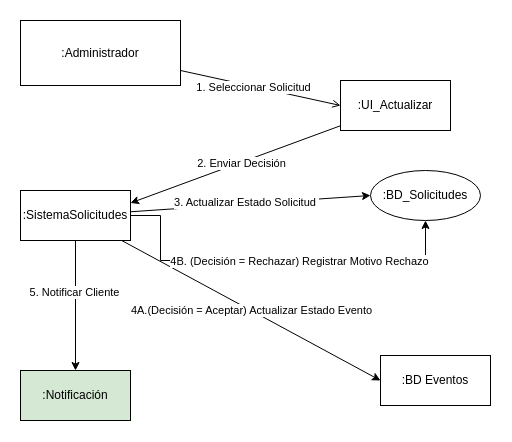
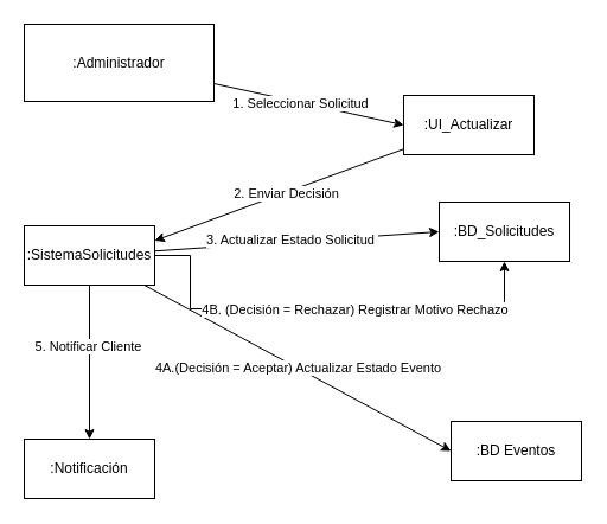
  <mxCell id="0" />
  <mxCell id="1" parent="0" />
- <mxCell id="2" style="rounded=0;orthogonalLoop=1;jettySize=auto;html=1;entryX=0;entryY=0.5;entryDx=0;entryDy=0;endArrow=open;" edge="1" parent="1" source="4" target="7"><mxGeometry relative="1" as="geometry" /></mxCell>
+ <mxCell id="2" style="rounded=0;orthogonalLoop=1;jettySize=auto;html=1;entryX=0;entryY=0.5;entryDx=0;entryDy=0;" edge="1" parent="1" source="4" target="7"><mxGeometry relative="1" as="geometry" /></mxCell>
  <mxCell id="3" value="1. Seleccionar Solicitud" style="edgeLabel;html=1;align=center;verticalAlign=middle;resizable=0;points=[];" vertex="1" connectable="0" parent="2"><mxGeometry x="-0.091" y="-1" relative="1" as="geometry"><mxPoint as="offset" /></mxGeometry></mxCell>
  <mxCell id="4" value=":Administrador" style="html=1;whiteSpace=wrap;" vertex="1" parent="1"><mxGeometry x="20" y="20" width="160" height="65" as="geometry" /></mxCell>
  <mxCell id="5" style="rounded=0;orthogonalLoop=1;jettySize=auto;html=1;entryX=1;entryY=0.25;entryDx=0;entryDy=0;" edge="1" parent="1" source="7" target="16"><mxGeometry relative="1" as="geometry" /></mxCell>
  <mxCell id="6" value="2. Enviar Decisión" style="edgeLabel;html=1;align=center;verticalAlign=middle;resizable=0;points=[];" vertex="1" connectable="0" parent="5"><mxGeometry x="-0.064" y="1" relative="1" as="geometry"><mxPoint x="-1" as="offset" /></mxGeometry></mxCell>
  <mxCell id="7" value=":UI_Actualizar" style="html=1;whiteSpace=wrap;" vertex="1" parent="1"><mxGeometry x="340" y="80" width="110" height="50" as="geometry" /></mxCell>
  <mxCell id="8" style="rounded=0;orthogonalLoop=1;jettySize=auto;html=1;entryX=0;entryY=0.5;entryDx=0;entryDy=0;" edge="1" parent="1" source="16" target="17"><mxGeometry relative="1" as="geometry" /></mxCell>
  <mxCell id="9" value="3. Actualizar Estado Solicitud&amp;nbsp;" style="edgeLabel;html=1;align=center;verticalAlign=middle;resizable=0;points=[];" vertex="1" connectable="0" parent="8"><mxGeometry x="-0.033" y="2" relative="1" as="geometry"><mxPoint as="offset" /></mxGeometry></mxCell>
  <mxCell id="10" style="rounded=0;orthogonalLoop=1;jettySize=auto;html=1;entryX=0;entryY=0.5;entryDx=0;entryDy=0;" edge="1" parent="1" source="16" target="18"><mxGeometry relative="1" as="geometry" /></mxCell>
  <mxCell id="11" value="4A.(Decisión = Aceptar) Actualizar Estado Evento" style="edgeLabel;html=1;align=center;verticalAlign=middle;resizable=0;points=[];" vertex="1" connectable="0" parent="10"><mxGeometry x="-0.004" y="1" relative="1" as="geometry"><mxPoint as="offset" /></mxGeometry></mxCell>
  <mxCell id="12" style="edgeStyle=orthogonalEdgeStyle;rounded=0;orthogonalLoop=1;jettySize=auto;html=1;entryX=0.5;entryY=0;entryDx=0;entryDy=0;" edge="1" parent="1" source="16" target="19"><mxGeometry relative="1" as="geometry" /></mxCell>
  <mxCell id="13" value="5. Notificar Cliente" style="edgeLabel;html=1;align=center;verticalAlign=middle;resizable=0;points=[];" vertex="1" connectable="0" parent="12"><mxGeometry x="-0.222" y="-2" relative="1" as="geometry"><mxPoint as="offset" /></mxGeometry></mxCell>
  <mxCell id="14" style="edgeStyle=orthogonalEdgeStyle;rounded=0;orthogonalLoop=1;jettySize=auto;html=1;entryX=0.5;entryY=1;entryDx=0;entryDy=0;" edge="1" parent="1" source="16" target="17"><mxGeometry relative="1" as="geometry"><Array as="points"><mxPoint x="160" y="215" /><mxPoint x="160" y="260" /><mxPoint x="425" y="260" /></Array></mxGeometry></mxCell>
  <mxCell id="15" value="4B. (Decisión = Rechazar) Registrar Motivo Rechazo" style="edgeLabel;html=1;align=center;verticalAlign=middle;resizable=0;points=[];" vertex="1" connectable="0" parent="14"><mxGeometry x="0.103" y="-2" relative="1" as="geometry"><mxPoint x="3" y="-2" as="offset" /></mxGeometry></mxCell>
  <mxCell id="16" value=":SistemaSolicitudes&lt;span style=&quot;color: rgba(0, 0, 0, 0); font-family: monospace; font-size: 0px; text-align: start; text-wrap-mode: nowrap;&quot;&gt;%3CmxGraphModel%3E%3Croot%3E%3CmxCell%20id%3D%220%22%2F%3E%3CmxCell%20id%3D%221%22%20parent%3D%220%22%2F%3E%3CmxCell%20id%3D%222%22%20value%3D%22%3AUI_Solicitudes%22%20style%3D%22html%3D1%3BwhiteSpace%3Dwrap%3B%22%20vertex%3D%221%22%20parent%3D%221%22%3E%3CmxGeometry%20x%3D%22470%22%20y%3D%22130%22%20width%3D%22110%22%20height%3D%2250%22%20as%3D%22geometry%22%2F%3E%3C%2FmxCell%3E%3C%2Froot%3E%3C%2FmxGraphModel%3E&lt;/span&gt;" style="html=1;whiteSpace=wrap;" vertex="1" parent="1"><mxGeometry x="20" y="190" width="110" height="50" as="geometry" /></mxCell>
- <mxCell id="17" value=":BD_Solicitudes" style="ellipse;html=1;whiteSpace=wrap;" vertex="1" parent="1"><mxGeometry x="370" y="170" width="110" height="50" as="geometry" /></mxCell>
+ <mxCell id="17" value=":BD_Solicitudes" style="html=1;whiteSpace=wrap;" vertex="1" parent="1"><mxGeometry x="370" y="170" width="110" height="50" as="geometry" /></mxCell>
  <mxCell id="18" value=":BD Eventos" style="html=1;whiteSpace=wrap;" vertex="1" parent="1"><mxGeometry x="380" y="355" width="110" height="50" as="geometry" /></mxCell>
- <mxCell id="19" value=":Notificación" style="html=1;whiteSpace=wrap;fillColor=#d5e8d4;" vertex="1" parent="1"><mxGeometry x="20" y="370" width="110" height="50" as="geometry" /></mxCell>
+ <mxCell id="19" value=":Notificación" style="html=1;whiteSpace=wrap;" vertex="1" parent="1"><mxGeometry x="20" y="370" width="110" height="50" as="geometry" /></mxCell>
